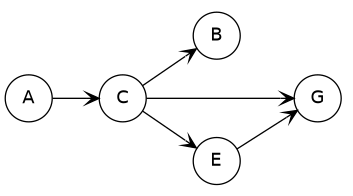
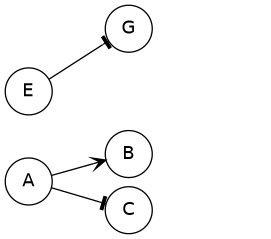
  digraph {
    fontname="DejaVu Sans"
    nodesep=0.1
    rankdir=LR
    node [fontname="DejaVu Sans" shape=circle]
    edge [arrowhead=vee fontname="DejaVu Sans"]
    B [group=B]
    _B [group=B style=invis width=0]
    A
    C
    E [group=E]
    G
    _E [group=E style=invis width=0]
    B -> _B [style=invis]
-   C -> B
-   A -> C
-   C -> E
-   C -> G
-   E -> G
+   A -> B
+   A -> C [arrowhead=tee]
+   E -> G [arrowhead=tee]
    E -> _E [style=invis]
  }
